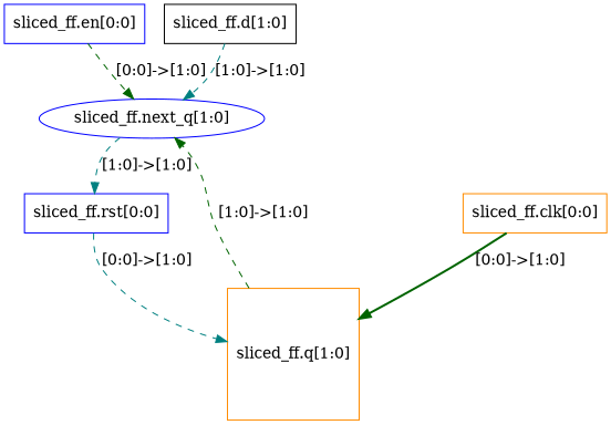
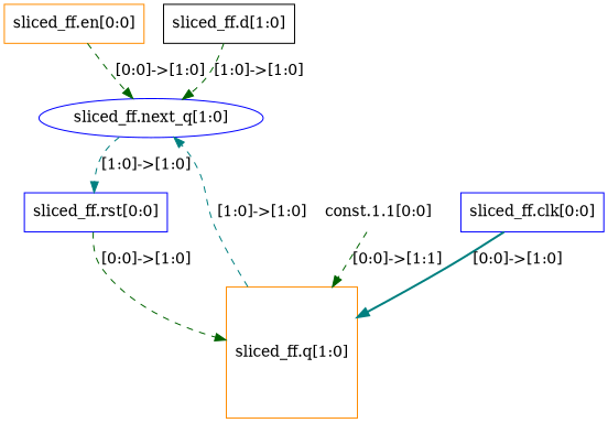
  digraph {
    node [color=blue shape=rectangle]
    edge [color=teal style=dashed]
-   n1 [label="sliced_ff.en[0:0]"]
+   n1 [color=darkorange label="sliced_ff.en[0:0]"]
    n2 [label="sliced_ff.next_q[1:0]" shape=ellipse]
    n3 [label="sliced_ff.rst[0:0]"]
    n4 [color=darkorange label="sliced_ff.q[1:0]" shape=square]
    n5 [color=black label="sliced_ff.d[1:0]"]
-   n7 [color=darkorange label="sliced_ff.clk[0:0]"]
+   n6 [color=purple label="const.1.1[0:0]" shape=none]
+   n7 [label="sliced_ff.clk[0:0]"]
    n1 -> n2 [color=darkgreen label="[0:0]->[1:0]"]
    n2 -> n3 [label="[1:0]->[1:0]"]
-   n3 -> n4 [label="[0:0]->[1:0]"]
-   n4 -> n2 [color=darkgreen label="[1:0]->[1:0]"]
-   n5 -> n2 [label="[1:0]->[1:0]"]
-   n7 -> n4 [color=darkgreen label="[0:0]->[1:0]" style=bold]
+   n3 -> n4 [color=darkgreen label="[0:0]->[1:0]"]
+   n4 -> n2 [label="[1:0]->[1:0]"]
+   n5 -> n2 [color=darkgreen label="[1:0]->[1:0]"]
+   n6 -> n4 [color=darkgreen label="[0:0]->[1:1]"]
+   n7 -> n4 [label="[0:0]->[1:0]" style=bold]
  }
